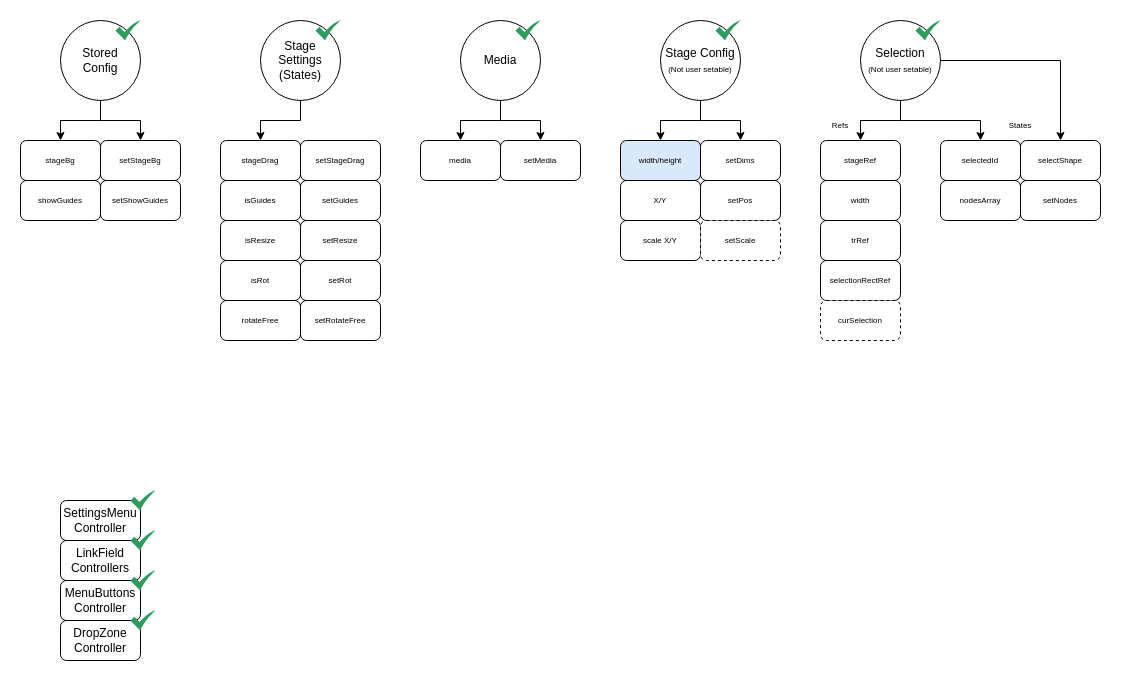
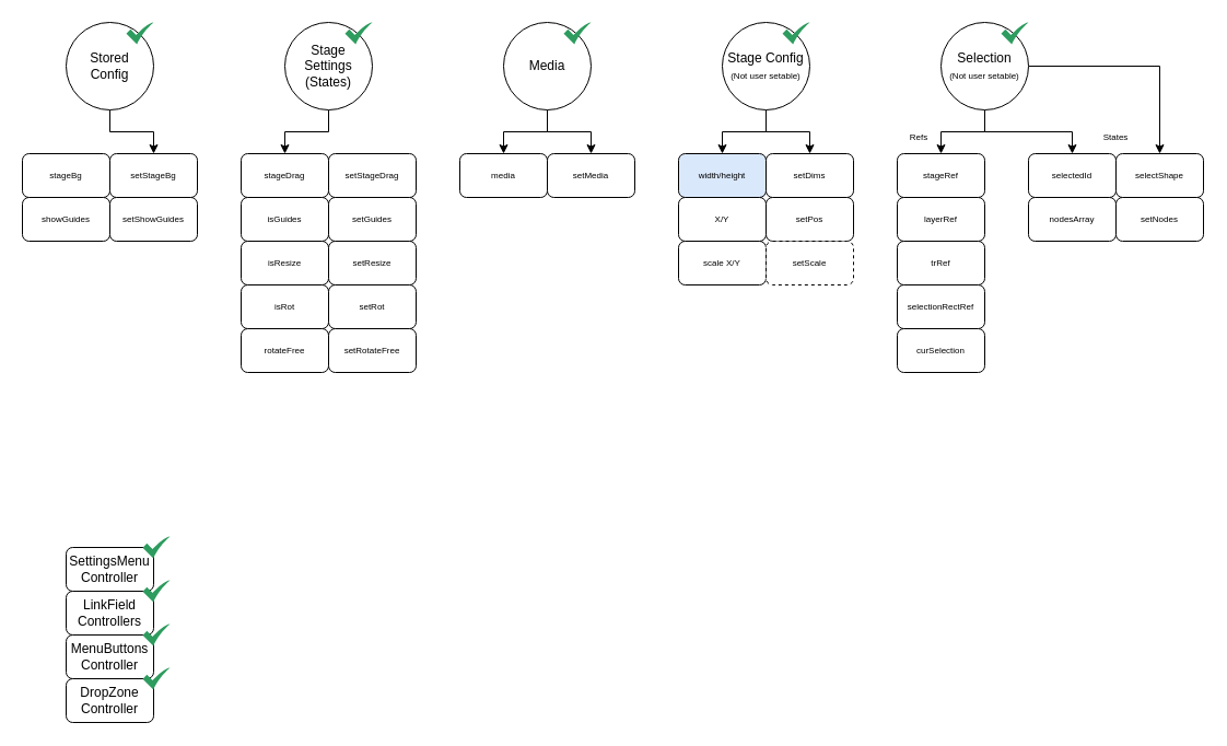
  <mxCell id="0" />
  <mxCell id="1" parent="0" />
- <mxCell id="2" style="edgeStyle=orthogonalEdgeStyle;rounded=0;orthogonalLoop=1;jettySize=auto;html=1;entryX=0.5;entryY=0;entryDx=0;entryDy=0;fontSize=8;" parent="1" source="4" target="15" edge="1"><mxGeometry relative="1" as="geometry" /></mxCell>
  <mxCell id="3" style="edgeStyle=orthogonalEdgeStyle;rounded=0;orthogonalLoop=1;jettySize=auto;html=1;entryX=0.5;entryY=0;entryDx=0;entryDy=0;fontSize=8;" parent="1" source="4" target="16" edge="1"><mxGeometry relative="1" as="geometry" /></mxCell>
  <mxCell id="4" value="Stored&lt;br&gt;Config" style="ellipse;whiteSpace=wrap;html=1;aspect=fixed;" parent="1" vertex="1"><mxGeometry x="60" y="20" width="80" height="80" as="geometry" /></mxCell>
  <mxCell id="5" style="edgeStyle=orthogonalEdgeStyle;rounded=0;orthogonalLoop=1;jettySize=auto;html=1;entryX=0.5;entryY=0;entryDx=0;entryDy=0;fontSize=8;" parent="1" source="6" target="19" edge="1"><mxGeometry relative="1" as="geometry" /></mxCell>
  <mxCell id="6" value="Stage Settings&lt;br&gt;(States)" style="ellipse;whiteSpace=wrap;html=1;aspect=fixed;" parent="1" vertex="1"><mxGeometry x="260" y="20" width="80" height="80" as="geometry" /></mxCell>
  <mxCell id="7" style="edgeStyle=orthogonalEdgeStyle;rounded=0;orthogonalLoop=1;jettySize=auto;html=1;entryX=0.5;entryY=0;entryDx=0;entryDy=0;fontSize=8;" parent="1" source="9" target="13" edge="1"><mxGeometry relative="1" as="geometry" /></mxCell>
  <mxCell id="8" style="edgeStyle=orthogonalEdgeStyle;rounded=0;orthogonalLoop=1;jettySize=auto;html=1;entryX=0.5;entryY=0;entryDx=0;entryDy=0;fontSize=8;" parent="1" source="9" target="14" edge="1"><mxGeometry relative="1" as="geometry" /></mxCell>
  <mxCell id="9" value="Media" style="ellipse;whiteSpace=wrap;html=1;aspect=fixed;" parent="1" vertex="1"><mxGeometry x="460" y="20" width="80" height="80" as="geometry" /></mxCell>
  <mxCell id="10" style="edgeStyle=orthogonalEdgeStyle;rounded=0;orthogonalLoop=1;jettySize=auto;html=1;entryX=0.5;entryY=0;entryDx=0;entryDy=0;fontSize=8;" parent="1" source="12" target="29" edge="1"><mxGeometry relative="1" as="geometry" /></mxCell>
  <mxCell id="11" style="edgeStyle=orthogonalEdgeStyle;rounded=0;orthogonalLoop=1;jettySize=auto;html=1;entryX=0.5;entryY=0;entryDx=0;entryDy=0;fontSize=8;" parent="1" source="12" target="30" edge="1"><mxGeometry relative="1" as="geometry" /></mxCell>
  <mxCell id="12" value="Stage Config &lt;font style=&quot;font-size: 8px&quot;&gt;(Not user setable)&lt;/font&gt;" style="ellipse;whiteSpace=wrap;html=1;aspect=fixed;" parent="1" vertex="1"><mxGeometry x="660" y="20" width="80" height="80" as="geometry" /></mxCell>
  <mxCell id="13" value="media" style="rounded=1;whiteSpace=wrap;html=1;fontSize=8;" parent="1" vertex="1"><mxGeometry x="420" y="140" width="80" height="40" as="geometry" /></mxCell>
  <mxCell id="14" value="setMedia" style="rounded=1;whiteSpace=wrap;html=1;fontSize=8;" parent="1" vertex="1"><mxGeometry x="500" y="140" width="80" height="40" as="geometry" /></mxCell>
  <mxCell id="15" value="stageBg" style="rounded=1;whiteSpace=wrap;html=1;fontSize=8;" parent="1" vertex="1"><mxGeometry y="140" width="80" height="40" as="geometry" x="20" /></mxCell>
  <mxCell id="16" value="setStageBg" style="rounded=1;whiteSpace=wrap;html=1;fontSize=8;" parent="1" vertex="1"><mxGeometry x="100" y="140" width="80" height="40" as="geometry" /></mxCell>
  <mxCell id="17" value="showGuides" style="rounded=1;whiteSpace=wrap;html=1;fontSize=8;" parent="1" vertex="1"><mxGeometry y="180" width="80" height="40" as="geometry" x="20" /></mxCell>
  <mxCell id="18" value="setShowGuides" style="rounded=1;whiteSpace=wrap;html=1;fontSize=8;" parent="1" vertex="1"><mxGeometry x="100" y="180" width="80" height="40" as="geometry" /></mxCell>
  <mxCell id="19" value="stageDrag" style="rounded=1;whiteSpace=wrap;html=1;fontSize=8;" parent="1" vertex="1"><mxGeometry x="220" y="140" width="80" height="40" as="geometry" /></mxCell>
  <mxCell id="20" value="setStageDrag" style="rounded=1;whiteSpace=wrap;html=1;fontSize=8;" parent="1" vertex="1"><mxGeometry x="300" y="140" width="80" height="40" as="geometry" /></mxCell>
  <mxCell id="21" value="isGuides" style="rounded=1;whiteSpace=wrap;html=1;fontSize=8;" parent="1" vertex="1"><mxGeometry x="220" y="180" width="80" height="40" as="geometry" /></mxCell>
  <mxCell id="22" value="setGuides" style="rounded=1;whiteSpace=wrap;html=1;fontSize=8;" parent="1" vertex="1"><mxGeometry x="300" y="180" width="80" height="40" as="geometry" /></mxCell>
  <mxCell id="23" value="isResize" style="rounded=1;whiteSpace=wrap;html=1;fontSize=8;" parent="1" vertex="1"><mxGeometry x="220" y="220" width="80" height="40" as="geometry" /></mxCell>
  <mxCell id="24" value="setResize" style="rounded=1;whiteSpace=wrap;html=1;fontSize=8;" parent="1" vertex="1"><mxGeometry x="300" y="220" width="80" height="40" as="geometry" /></mxCell>
  <mxCell id="25" value="isRot" style="rounded=1;whiteSpace=wrap;html=1;fontSize=8;" parent="1" vertex="1"><mxGeometry x="220" y="260" width="80" height="40" as="geometry" /></mxCell>
  <mxCell id="26" value="setRot" style="rounded=1;whiteSpace=wrap;html=1;fontSize=8;" parent="1" vertex="1"><mxGeometry x="300" y="260" width="80" height="40" as="geometry" /></mxCell>
  <mxCell id="27" value="rotateFree" style="rounded=1;whiteSpace=wrap;html=1;fontSize=8;" parent="1" vertex="1"><mxGeometry x="220" y="300" width="80" height="40" as="geometry" /></mxCell>
  <mxCell id="28" value="setRotateFree" style="rounded=1;whiteSpace=wrap;html=1;fontSize=8;" parent="1" vertex="1"><mxGeometry x="300" y="300" width="80" height="40" as="geometry" /></mxCell>
  <mxCell id="29" value="width/height" style="rounded=1;whiteSpace=wrap;html=1;fontSize=8;fillColor=#dae8fc;" parent="1" vertex="1"><mxGeometry x="620" y="140" width="80" height="40" as="geometry" /></mxCell>
  <mxCell id="30" value="setDims" style="rounded=1;whiteSpace=wrap;html=1;fontSize=8;" parent="1" vertex="1"><mxGeometry x="700" y="140" width="80" height="40" as="geometry" /></mxCell>
  <mxCell id="31" value="X/Y" style="rounded=1;whiteSpace=wrap;html=1;fontSize=8;" parent="1" vertex="1"><mxGeometry x="620" y="180" width="80" height="40" as="geometry" /></mxCell>
  <mxCell id="32" value="setPos" style="rounded=1;whiteSpace=wrap;html=1;fontSize=8;" parent="1" vertex="1"><mxGeometry x="700" y="180" width="80" height="40" as="geometry" /></mxCell>
  <mxCell id="33" value="scale X/Y" style="rounded=1;whiteSpace=wrap;html=1;fontSize=8;" parent="1" vertex="1"><mxGeometry x="620" y="220" width="80" height="40" as="geometry" /></mxCell>
  <mxCell id="34" value="setScale" style="rounded=1;whiteSpace=wrap;html=1;fontSize=8;dashed=1;" parent="1" vertex="1"><mxGeometry x="700" y="220" width="80" height="40" as="geometry" /></mxCell>
  <mxCell id="35" value="" style="sketch=0;html=1;aspect=fixed;strokeColor=none;shadow=0;align=center;verticalAlign=top;fillColor=#2D9C5E;shape=mxgraph.gcp2.check;fontSize=8;" parent="1" vertex="1"><mxGeometry x="115" y="20" width="25" height="20" as="geometry" /></mxCell>
  <mxCell id="36" value="" style="sketch=0;html=1;aspect=fixed;strokeColor=none;shadow=0;align=center;verticalAlign=top;fillColor=#2D9C5E;shape=mxgraph.gcp2.check;fontSize=8;" parent="1" vertex="1"><mxGeometry x="515" y="20" width="25" height="20" as="geometry" /></mxCell>
  <mxCell id="37" value="" style="sketch=0;html=1;aspect=fixed;strokeColor=none;shadow=0;align=center;verticalAlign=top;fillColor=#2D9C5E;shape=mxgraph.gcp2.check;fontSize=8;" parent="1" vertex="1"><mxGeometry x="715" y="20" width="25" height="20" as="geometry" /></mxCell>
  <mxCell id="38" value="" style="sketch=0;html=1;aspect=fixed;strokeColor=none;shadow=0;align=center;verticalAlign=top;fillColor=#2D9C5E;shape=mxgraph.gcp2.check;fontSize=8;" parent="1" vertex="1"><mxGeometry x="315" y="20" width="25" height="20" as="geometry" /></mxCell>
  <mxCell id="39" value="LinkField Controllers" style="rounded=1;whiteSpace=wrap;html=1;fontSize=12;" parent="1" vertex="1"><mxGeometry x="60" y="540" width="80" height="40" as="geometry" /></mxCell>
  <mxCell id="40" value="MenuButtons&lt;br&gt;Controller" style="rounded=1;whiteSpace=wrap;html=1;fontSize=12;" parent="1" vertex="1"><mxGeometry x="60" y="580" width="80" height="40" as="geometry" /></mxCell>
  <mxCell id="41" value="DropZone&lt;br&gt;Controller" style="rounded=1;whiteSpace=wrap;html=1;fontSize=12;" parent="1" vertex="1"><mxGeometry x="60" y="620" width="80" height="40" as="geometry" /></mxCell>
  <mxCell id="42" value="SettingsMenu&lt;br&gt;Controller" style="rounded=1;whiteSpace=wrap;html=1;fontSize=12;" parent="1" vertex="1"><mxGeometry x="60" y="500" width="80" height="40" as="geometry" /></mxCell>
  <mxCell id="43" value="" style="sketch=0;html=1;aspect=fixed;strokeColor=none;shadow=0;align=center;verticalAlign=top;fillColor=#2D9C5E;shape=mxgraph.gcp2.check;fontSize=8;" parent="1" vertex="1"><mxGeometry x="130" y="490" width="25" height="20" as="geometry" /></mxCell>
  <mxCell id="44" value="" style="sketch=0;html=1;aspect=fixed;strokeColor=none;shadow=0;align=center;verticalAlign=top;fillColor=#2D9C5E;shape=mxgraph.gcp2.check;fontSize=8;" parent="1" vertex="1"><mxGeometry x="130" y="530" width="25" height="20" as="geometry" /></mxCell>
  <mxCell id="45" style="edgeStyle=orthogonalEdgeStyle;rounded=0;orthogonalLoop=1;jettySize=auto;html=1;entryX=0.5;entryY=0;entryDx=0;entryDy=0;fontSize=8;" parent="1" source="48" target="49" edge="1"><mxGeometry relative="1" as="geometry" /></mxCell>
  <mxCell id="46" style="edgeStyle=orthogonalEdgeStyle;rounded=0;orthogonalLoop=1;jettySize=auto;html=1;entryX=0.5;entryY=0;entryDx=0;entryDy=0;fontSize=8;" parent="1" source="48" target="50" edge="1"><mxGeometry relative="1" as="geometry" /></mxCell>
  <mxCell id="47" style="edgeStyle=orthogonalEdgeStyle;rounded=0;orthogonalLoop=1;jettySize=auto;html=1;entryX=0.5;entryY=0;entryDx=0;entryDy=0;fontSize=8;" parent="1" source="48" target="54" edge="1"><mxGeometry relative="1" as="geometry" /></mxCell>
  <mxCell id="48" value="Selection&lt;br&gt;&lt;font style=&quot;font-size: 8px&quot;&gt;(Not user setable)&lt;/font&gt;" style="ellipse;whiteSpace=wrap;html=1;aspect=fixed;" parent="1" vertex="1"><mxGeometry x="860" y="20" width="80" height="80" as="geometry" /></mxCell>
  <mxCell id="49" value="selectedId" style="rounded=1;whiteSpace=wrap;html=1;fontSize=8;" parent="1" vertex="1"><mxGeometry x="940" y="140" width="80" height="40" as="geometry" /></mxCell>
  <mxCell id="50" value="selectShape" style="rounded=1;whiteSpace=wrap;html=1;fontSize=8;" parent="1" vertex="1"><mxGeometry x="1020" y="140" width="80" height="40" as="geometry" /></mxCell>
  <mxCell id="51" value="nodesArray" style="rounded=1;whiteSpace=wrap;html=1;fontSize=8;" parent="1" vertex="1"><mxGeometry x="940" y="180" width="80" height="40" as="geometry" /></mxCell>
  <mxCell id="52" value="setNodes" style="rounded=1;whiteSpace=wrap;html=1;fontSize=8;" parent="1" vertex="1"><mxGeometry x="1020" y="180" width="80" height="40" as="geometry" /></mxCell>
  <mxCell id="53" value="States" style="text;html=1;strokeColor=none;fillColor=none;align=center;verticalAlign=middle;whiteSpace=wrap;rounded=0;fontSize=8;" parent="1" vertex="1"><mxGeometry x="990" y="110" width="60" height="30" as="geometry" /></mxCell>
  <mxCell id="54" value="stageRef" style="rounded=1;whiteSpace=wrap;html=1;fontSize=8;" parent="1" vertex="1"><mxGeometry x="820" y="140" width="80" height="40" as="geometry" /></mxCell>
  <mxCell id="55" value="Refs" style="text;html=1;strokeColor=none;fillColor=none;align=center;verticalAlign=middle;whiteSpace=wrap;rounded=0;fontSize=8;" parent="1" vertex="1"><mxGeometry x="820" y="110" width="40" height="30" as="geometry" /></mxCell>
- <mxCell id="56" value="width" style="rounded=1;whiteSpace=wrap;html=1;fontSize=8;" parent="1" vertex="1"><mxGeometry x="820" y="180" width="80" height="40" as="geometry" /></mxCell>
+ <mxCell id="56" value="layerRef" style="rounded=1;whiteSpace=wrap;html=1;fontSize=8;" parent="1" vertex="1"><mxGeometry x="820" y="180" width="80" height="40" as="geometry" /></mxCell>
  <mxCell id="57" value="trRef" style="rounded=1;whiteSpace=wrap;html=1;fontSize=8;" parent="1" vertex="1"><mxGeometry x="820" y="220" width="80" height="40" as="geometry" /></mxCell>
  <mxCell id="58" value="selectionRectRef" style="rounded=1;whiteSpace=wrap;html=1;fontSize=8;" parent="1" vertex="1"><mxGeometry x="820" y="260" width="80" height="40" as="geometry" /></mxCell>
- <mxCell id="59" value="curSelection" style="rounded=1;whiteSpace=wrap;html=1;fontSize=8;dashed=1;" parent="1" vertex="1"><mxGeometry x="820" y="300" width="80" height="40" as="geometry" /></mxCell>
+ <mxCell id="59" value="curSelection" style="rounded=1;whiteSpace=wrap;html=1;fontSize=8;" parent="1" vertex="1"><mxGeometry x="820" y="300" width="80" height="40" as="geometry" /></mxCell>
  <mxCell id="60" value="" style="sketch=0;html=1;aspect=fixed;strokeColor=none;shadow=0;align=center;verticalAlign=top;fillColor=#2D9C5E;shape=mxgraph.gcp2.check;fontSize=8;" parent="1" vertex="1"><mxGeometry x="915" y="20" width="25" height="20" as="geometry" /></mxCell>
  <mxCell id="61" value="" style="sketch=0;html=1;aspect=fixed;strokeColor=none;shadow=0;align=center;verticalAlign=top;fillColor=#2D9C5E;shape=mxgraph.gcp2.check;fontSize=8;" parent="1" vertex="1"><mxGeometry x="130" y="570" width="25" height="20" as="geometry" /></mxCell>
  <mxCell id="62" value="" style="sketch=0;html=1;aspect=fixed;strokeColor=none;shadow=0;align=center;verticalAlign=top;fillColor=#2D9C5E;shape=mxgraph.gcp2.check;fontSize=8;" parent="1" vertex="1"><mxGeometry x="130" y="610" width="25" height="20" as="geometry" /></mxCell>
